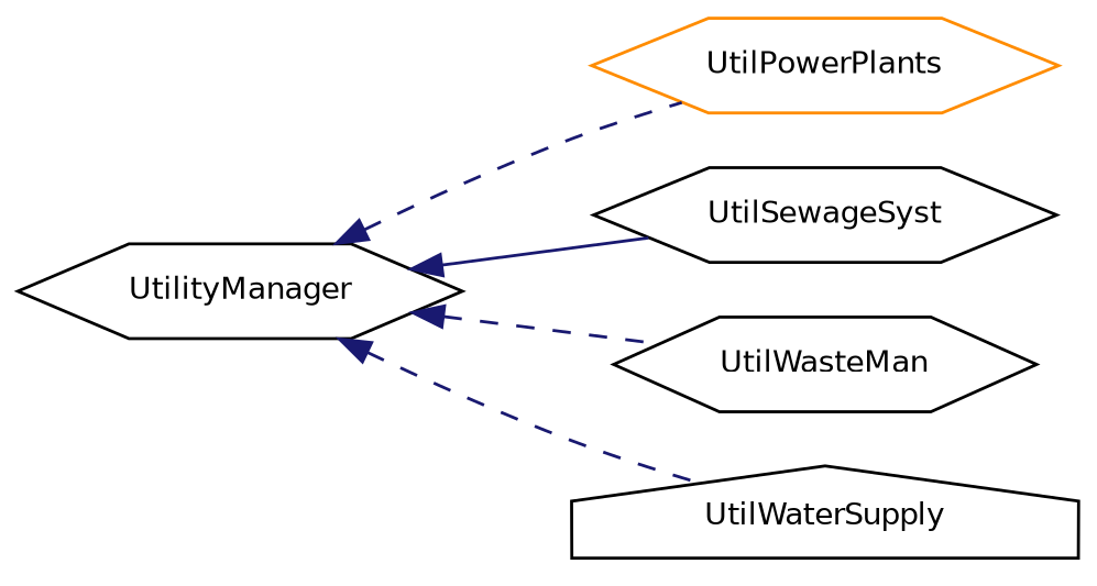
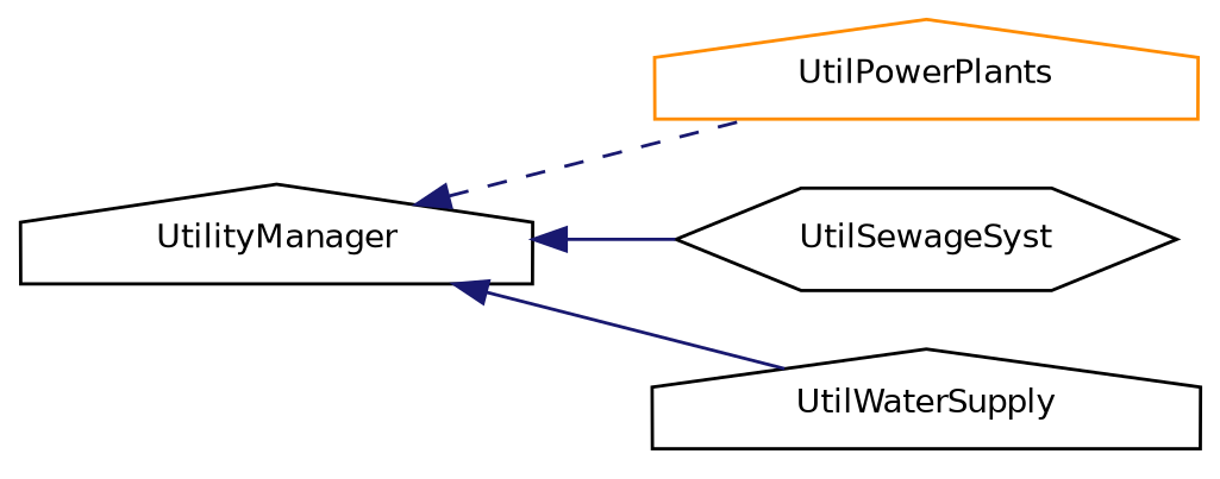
  digraph {
    rankdir=LR
    node [color=black fillcolor=white fontname=Helvetica fontsize=10 shape=house style=filled]
    edge [color=midnightblue dir=back fontname=Helvetica fontsize=10 labelfontname=Helvetica labelfontsize=10 style=dashed]
-   n1 [height=0.2 label=UtilityManager shape=hexagon width=0.4]
-   n2 [color=darkorange height=0.2 label=UtilPowerPlants shape=hexagon width=0.4]
+   n1 [height=0.2 label=UtilityManager width=0.4]
+   n2 [color=darkorange height=0.2 label=UtilPowerPlants width=0.4]
    n3 [height=0.2 label=UtilSewageSyst shape=hexagon width=0.4]
-   n4 [height=0.2 label=UtilWasteMan shape=hexagon width=0.4]
    n5 [height=0.2 label=UtilWaterSupply width=0.4]
    n1 -> n2
    n1 -> n3 [style=solid]
-   n1 -> n4
-   n1 -> n5
+   n1 -> n5 [style=solid]
  }
